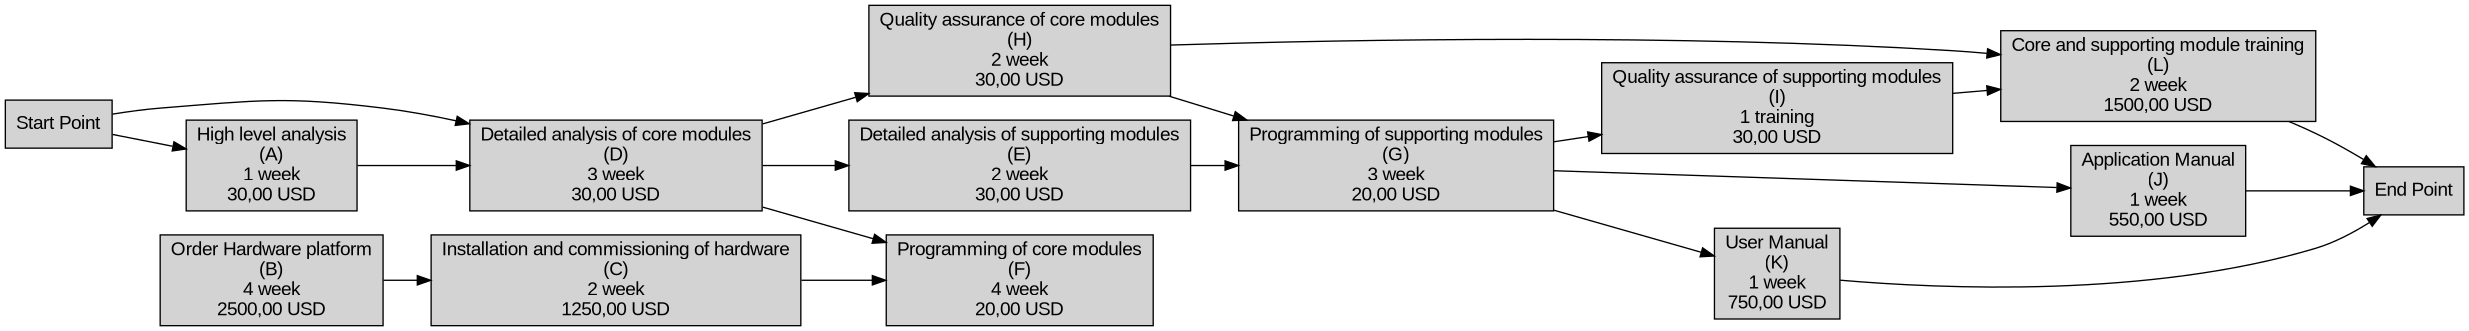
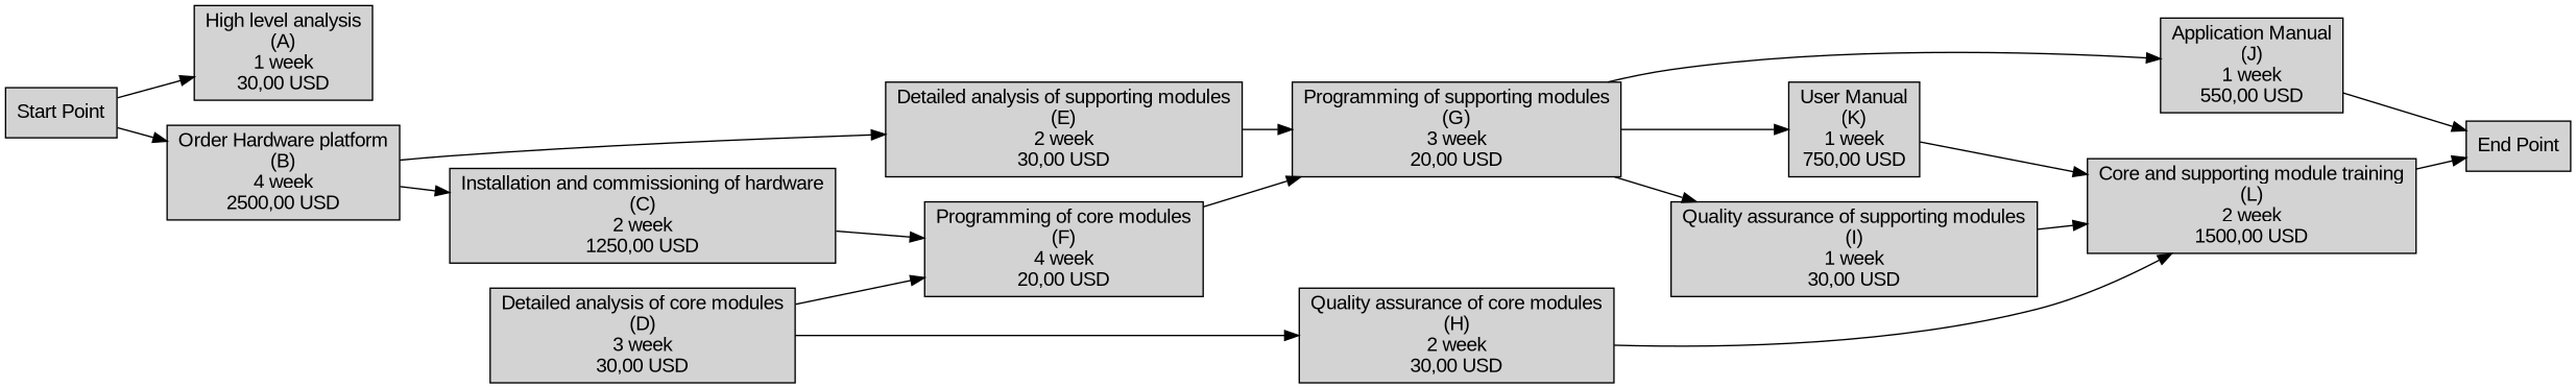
  digraph {
    rankdir=LR
    node [fontname=Arial shape=box style=filled]
    n1 [label="Start Point"]
    n2 [label="High level analysis\n(A)\n1 week\n30,00 USD"]
    n3 [label="Order Hardware platform\n(B)\n4 week\n2500,00 USD"]
    n4 [label="Detailed analysis of core modules\n(D)\n3 week\n30,00 USD"]
    n5 [label="Installation and commissioning of hardware\n(C)\n2 week\n1250,00 USD"]
    n6 [label="End Point"]
    n7 [label="Application Manual\n(J)\n1 week\n550,00 USD"]
    n8 [label="Core and supporting module training\n(L)\n2 week\n1500,00 USD"]
    n9 [label="Programming of core modules\n(F)\n4 week\n20,00 USD"]
    n10 [label="Detailed analysis of supporting modules\n(E)\n2 week\n30,00 USD"]
    n11 [label="Quality assurance of core modules\n(H)\n2 week\n30,00 USD"]
    n12 [label="Programming of supporting modules\n(G)\n3 week\n20,00 USD"]
-   n13 [label="Quality assurance of supporting modules\n(I)\n1 training\n30,00 USD"]
+   n13 [label="Quality assurance of supporting modules\n(I)\n1 week\n30,00 USD"]
    n14 [label="User Manual\n(K)\n1 week\n750,00 USD"]
    n1 -> n2
-   n1 -> n4
-   n2 -> n4
+   n1 -> n3
    n3 -> n5
    n4 -> n9
-   n4 -> n10
+   n3 -> n10
    n4 -> n11
    n5 -> n9
    n7 -> n6
    n8 -> n6
-   n11 -> n12
+   n9 -> n12
    n10 -> n12
    n11 -> n8
    n12 -> n7
    n12 -> n13
    n12 -> n14
    n13 -> n8
-   n14 -> n6
+   n14 -> n8
  }
